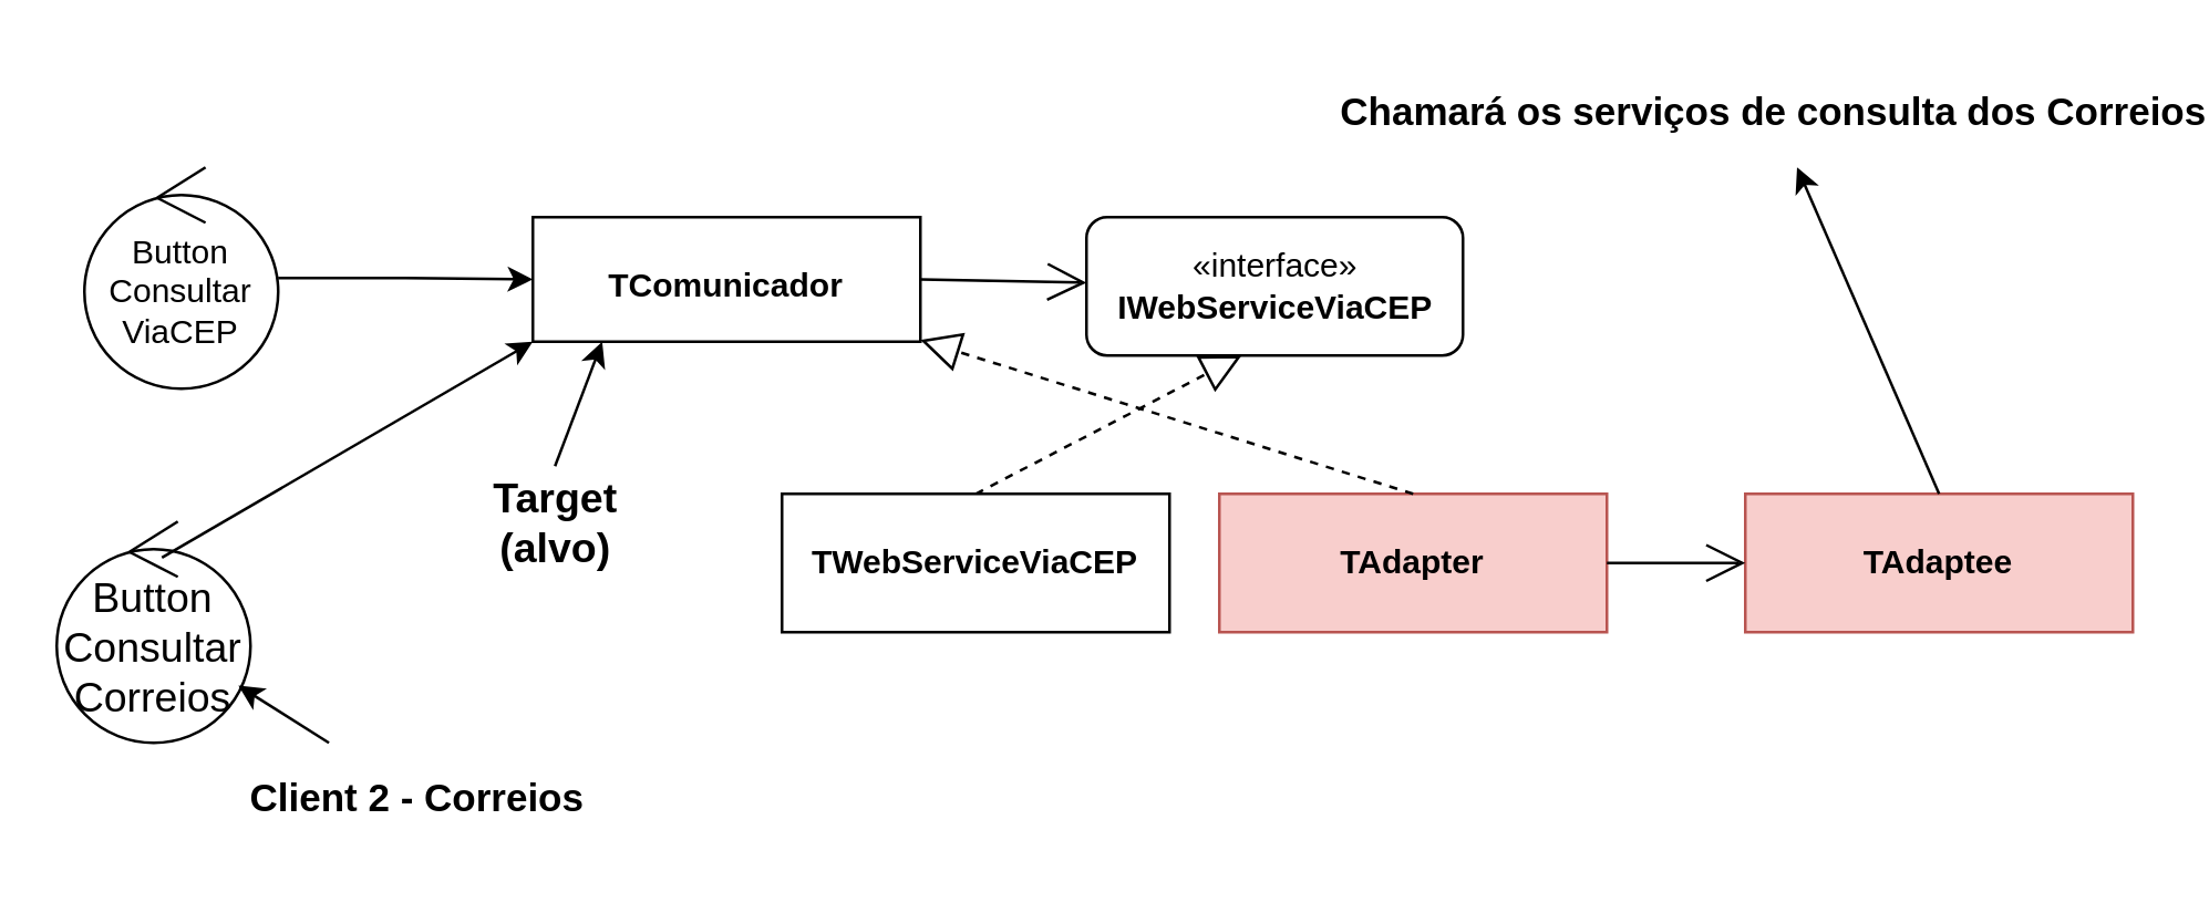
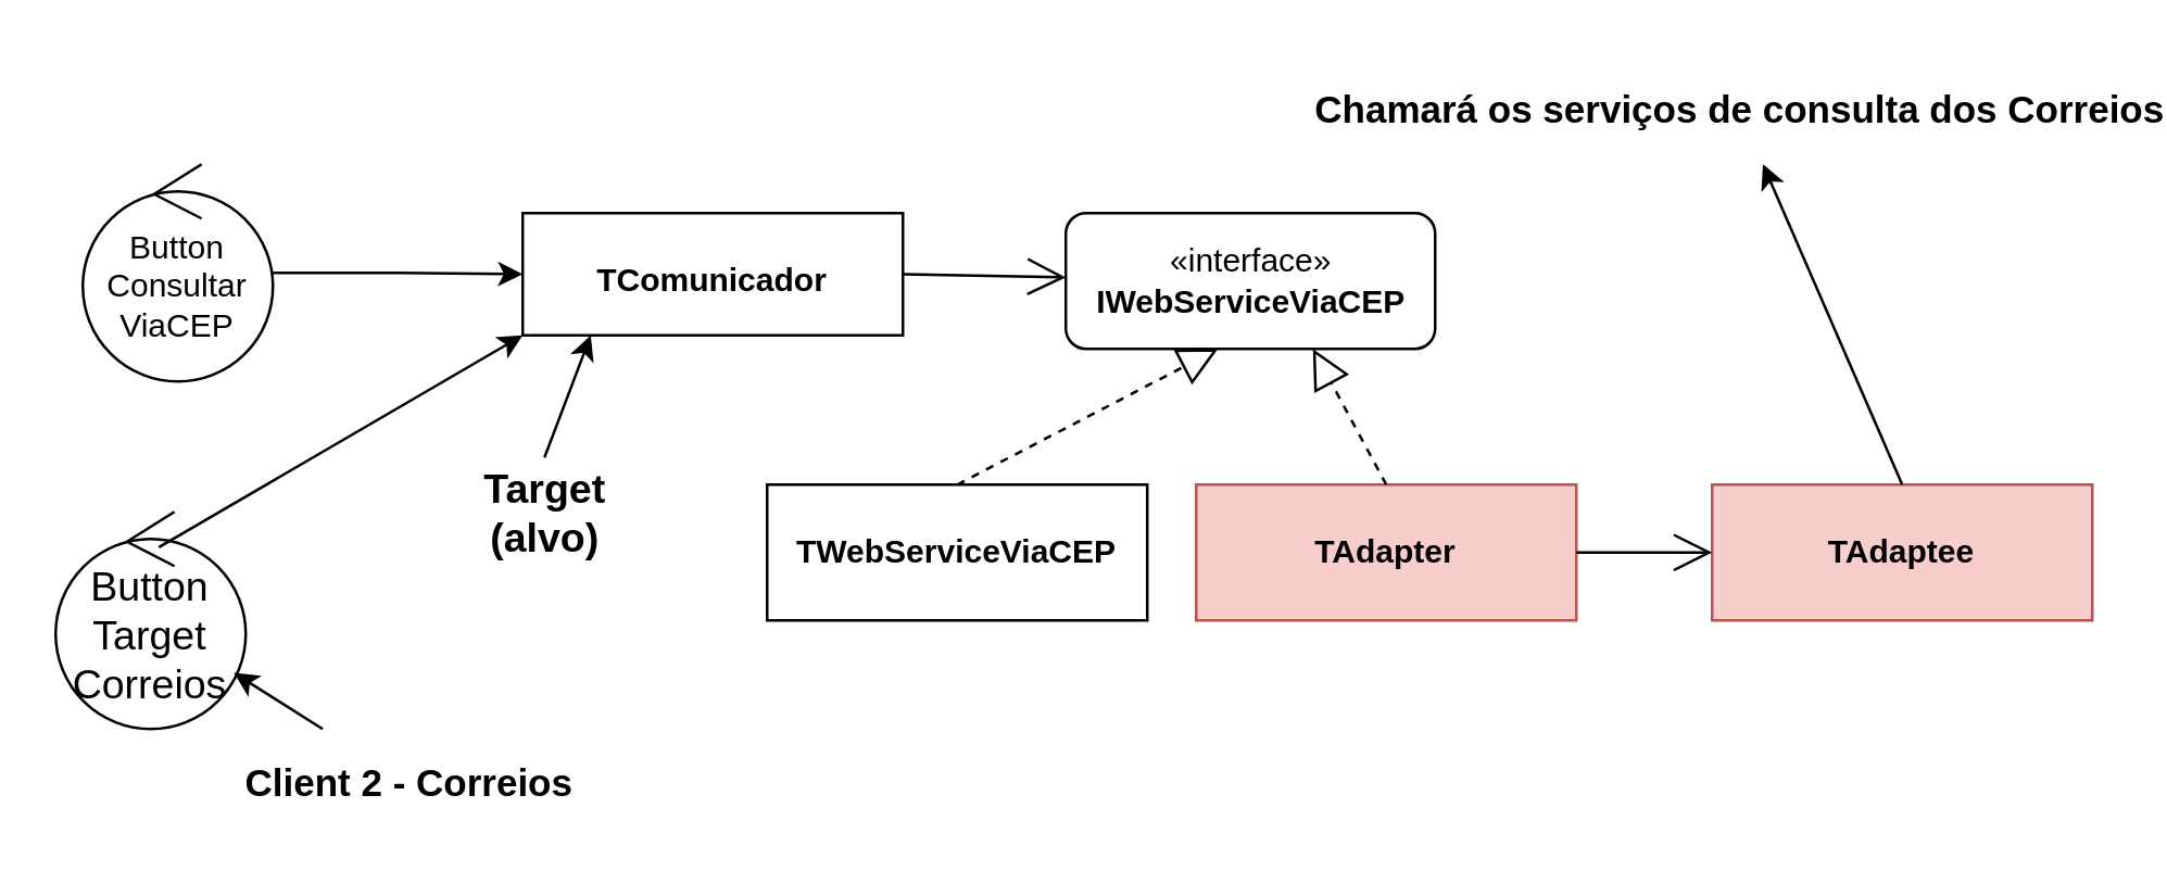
  <mxCell id="0" />
  <mxCell id="1" parent="0" />
  <mxCell id="2" value="«interface»&lt;br&gt;&lt;b&gt;IWebServiceViaCEP&lt;/b&gt;" style="html=1;rounded=1;" vertex="1" parent="1"><mxGeometry x="392" y="78" width="136" height="50" as="geometry" /></mxCell>
  <mxCell id="3" value="" style="endArrow=block;dashed=1;endFill=0;endSize=12;html=1;rounded=0;exitX=0.5;exitY=0;exitDx=0;exitDy=0;entryX=0.412;entryY=1;entryDx=0;entryDy=0;entryPerimeter=0;" edge="1" parent="1" source="4" target="2"><mxGeometry width="160" relative="1" as="geometry"><mxPoint x="382" y="168" as="sourcePoint" /><mxPoint x="582" y="308" as="targetPoint" /></mxGeometry></mxCell>
  <mxCell id="4" value="&lt;p style=&quot;margin:0px;margin-top:4px;text-align:center;&quot;&gt;&lt;br&gt;&lt;b&gt;TWebServiceViaCEP&lt;/b&gt;&lt;br&gt;&lt;/p&gt;" style="verticalAlign=top;align=left;overflow=fill;fontSize=12;fontFamily=Helvetica;html=1;" vertex="1" parent="1"><mxGeometry x="282" y="178" width="140" height="50" as="geometry" /></mxCell>
  <mxCell id="5" value="&lt;p style=&quot;margin:0px;margin-top:4px;text-align:center;&quot;&gt;&lt;br&gt;&lt;b&gt;TComunicador&lt;/b&gt;&lt;br&gt;&lt;/p&gt;" style="verticalAlign=top;align=left;overflow=fill;fontSize=12;fontFamily=Helvetica;html=1;" vertex="1" parent="1"><mxGeometry x="192" y="78" width="140" height="45" as="geometry" /></mxCell>
  <mxCell id="6" value="" style="endArrow=open;endFill=1;endSize=12;html=1;rounded=0;exitX=1;exitY=0.5;exitDx=0;exitDy=0;" edge="1" parent="1" source="5" target="2"><mxGeometry width="160" relative="1" as="geometry"><mxPoint x="402" y="38" as="sourcePoint" /><mxPoint x="562" y="38" as="targetPoint" /></mxGeometry></mxCell>
  <mxCell id="7" style="edgeStyle=orthogonalEdgeStyle;rounded=0;orthogonalLoop=1;jettySize=auto;html=1;entryX=0;entryY=0.5;entryDx=0;entryDy=0;" edge="1" parent="1" source="8" target="5"><mxGeometry relative="1" as="geometry" /></mxCell>
  <mxCell id="8" value="Button Consultar&lt;br&gt;ViaCEP" style="ellipse;shape=umlControl;whiteSpace=wrap;html=1;" vertex="1" parent="1"><mxGeometry x="30" y="60" width="70" height="80" as="geometry" /></mxCell>
  <mxCell id="9" value="" style="endArrow=classic;html=1;rounded=0;entryX=0.179;entryY=1;entryDx=0;entryDy=0;entryPerimeter=0;exitX=0.5;exitY=0;exitDx=0;exitDy=0;" edge="1" parent="1" source="10" target="5"><mxGeometry width="50" height="50" relative="1" as="geometry"><mxPoint x="160" y="190" as="sourcePoint" /><mxPoint x="210" y="190" as="targetPoint" /></mxGeometry></mxCell>
  <mxCell id="10" value="Target&lt;br style=&quot;font-size: 15px;&quot;&gt;(alvo)" style="text;strokeColor=none;fillColor=none;html=1;fontSize=15;fontStyle=1;verticalAlign=middle;align=center;" vertex="1" parent="1"><mxGeometry x="150" y="168" width="100" height="40" as="geometry" /></mxCell>
  <mxCell id="11" value="&lt;p style=&quot;margin:0px;margin-top:4px;text-align:center;&quot;&gt;&lt;br&gt;&lt;b&gt;TAdapter&lt;/b&gt;&lt;/p&gt;" style="verticalAlign=top;align=left;overflow=fill;fontSize=12;fontFamily=Helvetica;html=1;fillColor=#f8cecc;strokeColor=#b85450;" vertex="1" parent="1"><mxGeometry x="440" y="178" width="140" height="50" as="geometry" /></mxCell>
- <mxCell id="12" value="" style="endArrow=block;dashed=1;endFill=0;endSize=12;html=1;rounded=0;fontSize=15;exitX=0.5;exitY=0;exitDx=0;exitDy=0;" edge="1" parent="1" source="11" target="5"><mxGeometry width="160" relative="1" as="geometry"><mxPoint x="510" y="298" as="sourcePoint" /><mxPoint x="670" y="298" as="targetPoint" /></mxGeometry></mxCell>
+ <mxCell id="12" value="" style="endArrow=block;dashed=1;endFill=0;endSize=12;html=1;rounded=0;fontSize=15;exitX=0.5;exitY=0;exitDx=0;exitDy=0;entryX=0.669;entryY=1;entryDx=0;entryDy=0;entryPerimeter=0;" edge="1" parent="1" source="11" target="2"><mxGeometry width="160" relative="1" as="geometry"><mxPoint x="510" y="298" as="sourcePoint" /><mxPoint x="670" y="298" as="targetPoint" /></mxGeometry></mxCell>
  <mxCell id="13" value="&lt;p style=&quot;margin:0px;margin-top:4px;text-align:center;&quot;&gt;&lt;br&gt;&lt;b&gt;TAdaptee&lt;/b&gt;&lt;/p&gt;" style="verticalAlign=top;align=left;overflow=fill;fontSize=12;fontFamily=Helvetica;html=1;fillColor=#f8cecc;strokeColor=#b85450;" vertex="1" parent="1"><mxGeometry x="630" y="178" width="140" height="50" as="geometry" /></mxCell>
  <mxCell id="14" value="" style="endArrow=open;endFill=1;endSize=12;html=1;rounded=0;fontSize=15;exitX=1;exitY=0.5;exitDx=0;exitDy=0;entryX=0;entryY=0.5;entryDx=0;entryDy=0;" edge="1" parent="1" source="11" target="13"><mxGeometry width="160" relative="1" as="geometry"><mxPoint x="590" y="278" as="sourcePoint" /><mxPoint x="750" y="278" as="targetPoint" /></mxGeometry></mxCell>
- <mxCell id="15" value="Button Consultar Correios" style="ellipse;shape=umlControl;whiteSpace=wrap;html=1;fontSize=15;" vertex="1" parent="1"><mxGeometry x="20" y="188" width="70" height="80" as="geometry" /></mxCell>
+ <mxCell id="15" value="Button Target Correios" style="ellipse;shape=umlControl;whiteSpace=wrap;html=1;fontSize=15;" vertex="1" parent="1"><mxGeometry x="20" y="188" width="70" height="80" as="geometry" /></mxCell>
  <mxCell id="16" value="" style="endArrow=classic;html=1;rounded=0;fontSize=15;exitX=0.543;exitY=0.163;exitDx=0;exitDy=0;exitPerimeter=0;entryX=0;entryY=1;entryDx=0;entryDy=0;" edge="1" parent="1" source="15" target="5"><mxGeometry width="50" height="50" relative="1" as="geometry"><mxPoint x="80" y="368" as="sourcePoint" /><mxPoint x="130" y="318" as="targetPoint" /></mxGeometry></mxCell>
  <mxCell id="17" value="Client 2 - Correios" style="text;strokeColor=none;fillColor=none;html=1;fontSize=14;fontStyle=1;verticalAlign=middle;align=center;" vertex="1" parent="1"><mxGeometry x="100" y="268" width="100" height="40" as="geometry" /></mxCell>
  <mxCell id="18" value="" style="endArrow=classic;html=1;rounded=0;fontSize=14;" edge="1" parent="1" source="17" target="15"><mxGeometry width="50" height="50" relative="1" as="geometry"><mxPoint x="10" y="368" as="sourcePoint" /><mxPoint x="60" y="318" as="targetPoint" /></mxGeometry></mxCell>
  <mxCell id="19" value="" style="endArrow=classic;html=1;rounded=0;fontSize=14;exitX=0.5;exitY=0;exitDx=0;exitDy=0;" edge="1" parent="1" source="13" target="20"><mxGeometry width="50" height="50" relative="1" as="geometry"><mxPoint x="620" y="358" as="sourcePoint" /><mxPoint x="690" y="108" as="targetPoint" /></mxGeometry></mxCell>
  <mxCell id="20" value="Chamará os serviços de consulta dos Correios" style="text;strokeColor=none;fillColor=none;html=1;fontSize=14;fontStyle=1;verticalAlign=middle;align=center;" vertex="1" parent="1"><mxGeometry x="590" y="20" width="100" height="40" as="geometry" /></mxCell>
